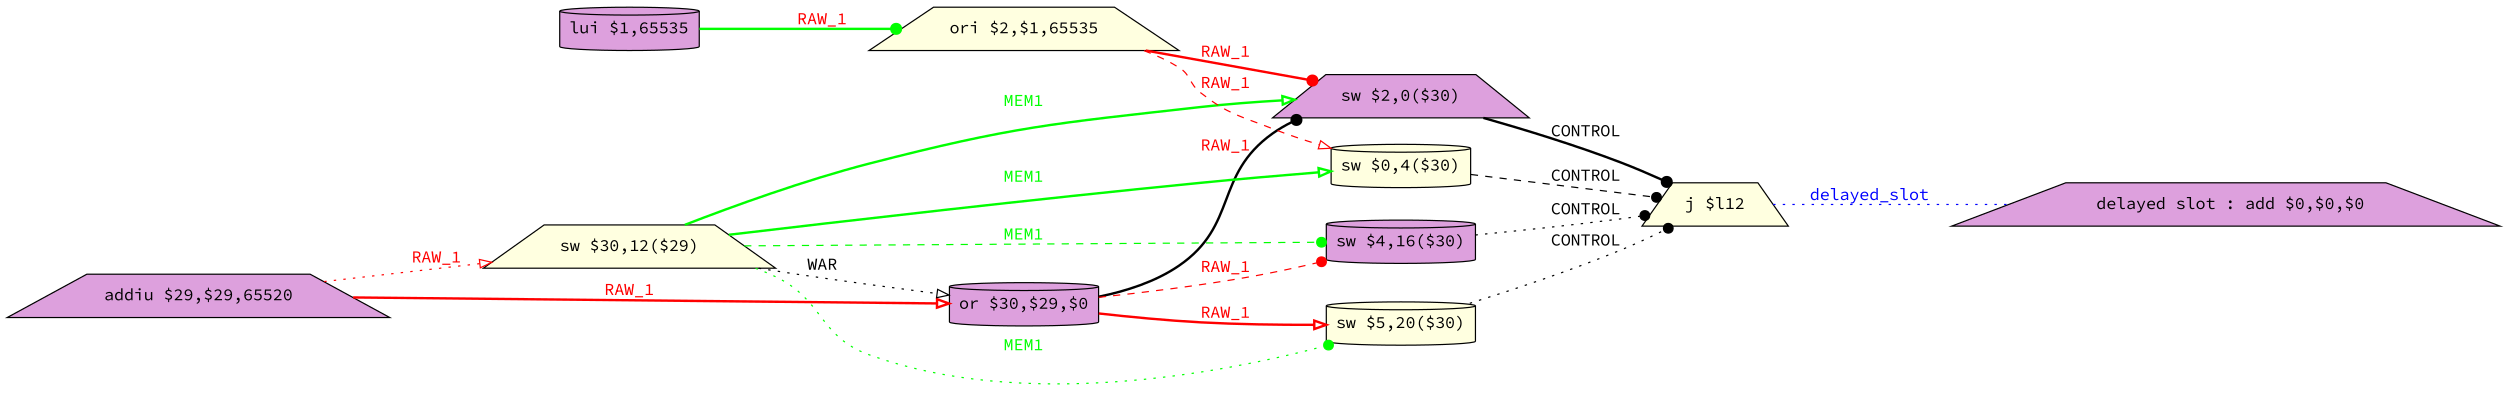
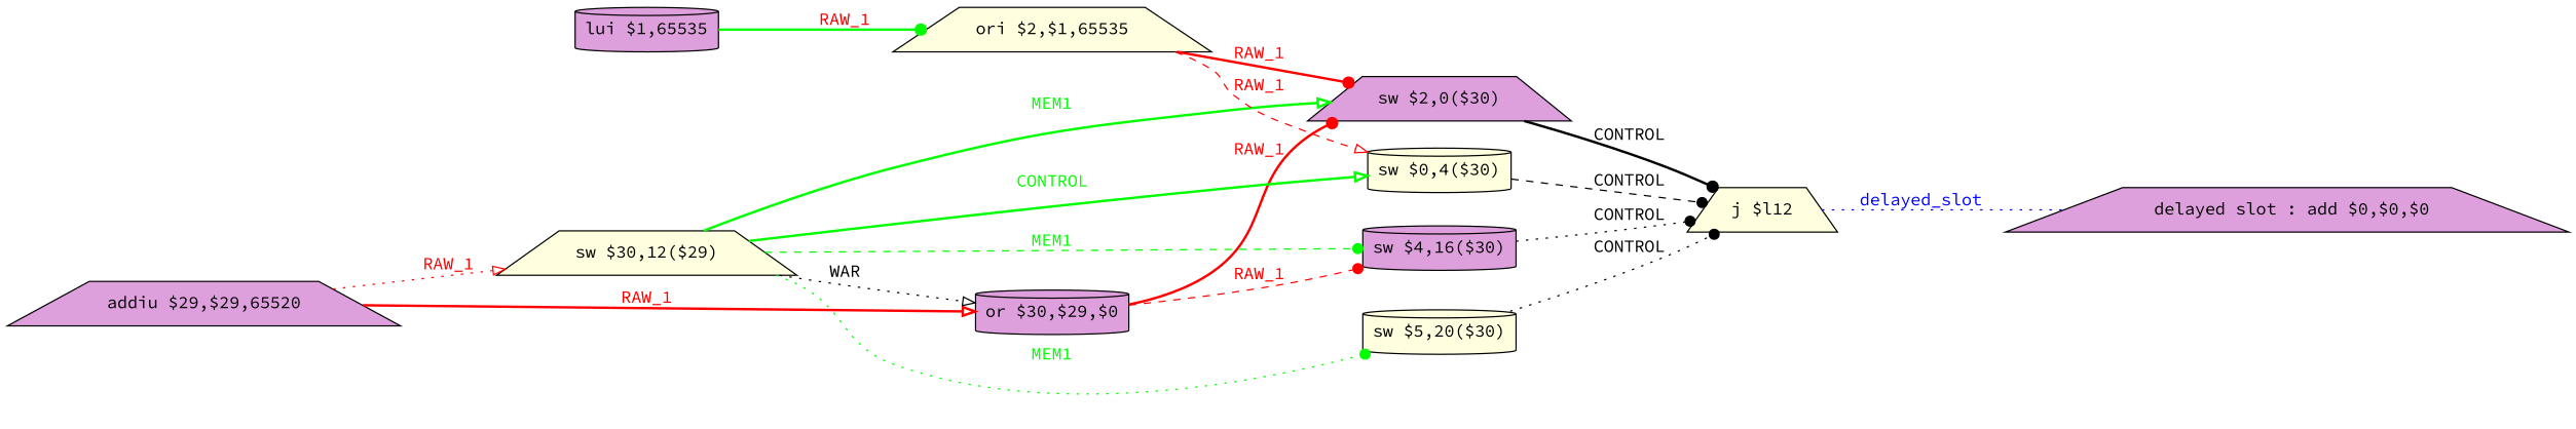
  digraph {
    fontname="Source Code Pro"
    rankdir=LR
    node [fillcolor=plum fontname="Source Code Pro" shape=trapezium style=filled]
    edge [color=red fontcolor=red fontname="Source Code Pro" style=bold arrowhead=dot]
    n1 [label=" delayed slot : add $0,$0,$0"]
    n2 [fillcolor=lightyellow label="j $l12"]
    n3 [label="addiu $29,$29,65520"]
    n4 [label="or $30,$29,$0" shape=cylinder]
    n5 [fillcolor=lightyellow label="sw $30,12($29)"]
    n6 [label="sw $2,0($30)"]
    n7 [fillcolor=lightyellow label="sw $5,20($30)" shape=cylinder]
    n8 [label="sw $4,16($30)" shape=cylinder]
    n9 [fillcolor=lightyellow label="sw $0,4($30)" shape=cylinder]
    n10 [label="lui $1,65535" shape=cylinder]
    n11 [fillcolor=lightyellow label="ori $2,$1,65535"]
    n2 -> n1 [color=blue dir=none fontcolor=blue label=delayed_slot style=dotted arrowhead=""]
    n3 -> n4 [arrowhead=onormal label=RAW_1]
    n3 -> n5 [arrowhead=onormal label=RAW_1 style=dotted]
-   n4 -> n6 [color=black label=RAW_1]
-   n4 -> n7 [arrowhead=onormal label=RAW_1]
+   n4 -> n6 [label=RAW_1]
    n4 -> n8 [label=RAW_1 style=dashed]
    n5 -> n4 [arrowhead=onormal label=WAR style=dotted color="" fontcolor=""]
    n5 -> n6 [arrowhead=onormal color=green fontcolor=green label=MEM1]
    n5 -> n7 [color=green fontcolor=green label=MEM1 style=dotted]
    n5 -> n8 [color=green fontcolor=green label=MEM1 style=dashed]
-   n5 -> n9 [arrowhead=onormal color=green fontcolor=green label=MEM1]
+   n5 -> n9 [arrowhead=onormal color=green fontcolor=green label=CONTROL]
    n6 -> n2 [label=CONTROL color="" fontcolor=""]
    n7 -> n2 [label=CONTROL style=dotted color="" fontcolor=""]
    n8 -> n2 [label=CONTROL style=dotted color="" fontcolor=""]
    n9 -> n2 [label=CONTROL style=dashed color="" fontcolor=""]
    n10 -> n11 [color=green label=RAW_1]
    n11 -> n6 [label=RAW_1]
    n11 -> n9 [arrowhead=onormal label=RAW_1 style=dashed]
  }
